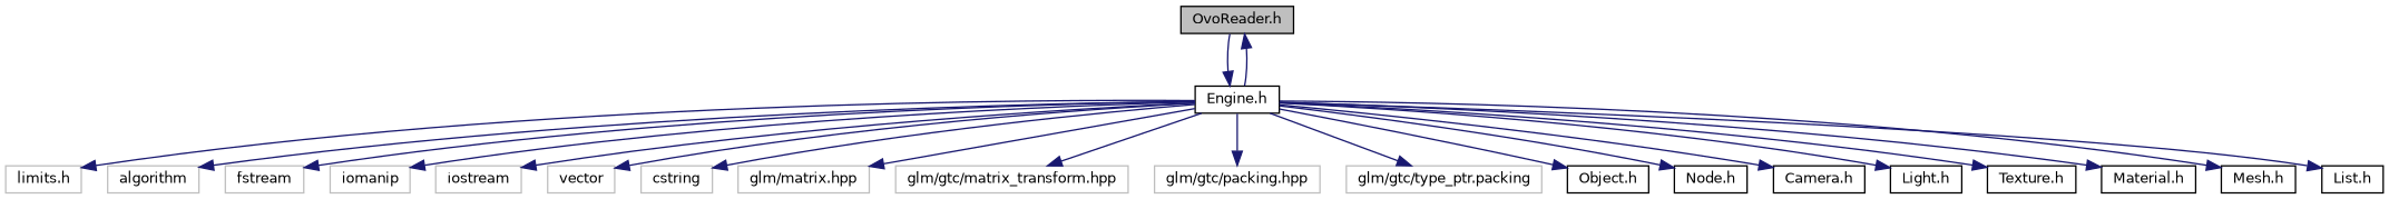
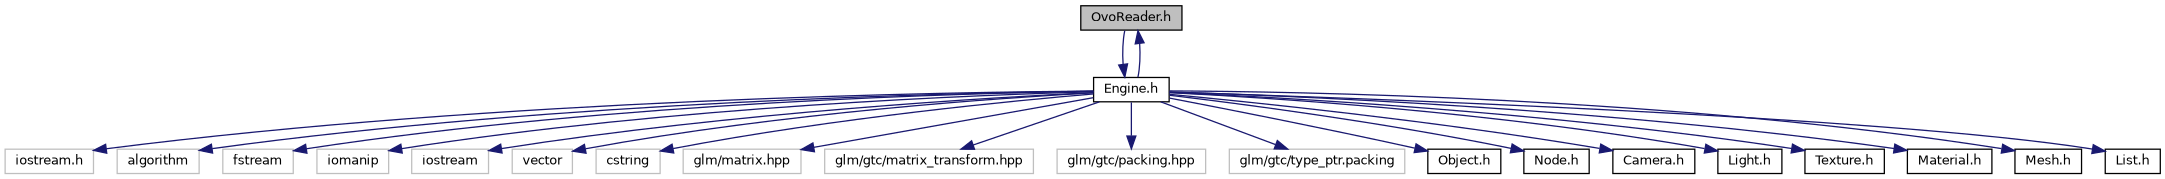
  digraph {
    node [color=grey75 fillcolor=white fontname=Helvetica fontsize=10 shape=record style=filled]
    edge [color=midnightblue fontname=Helvetica fontsize=10 labelfontname=Helvetica labelfontsize=10 style=solid]
    n1 [color=black fillcolor=grey75 fontcolor=black height=0.2 label="OvoReader.h" width=0.4]
    n2 [color=black height=0.2 label="Engine.h" width=0.4]
-   n3 [height=0.2 label="limits.h" width=0.4]
+   n3 [height=0.2 label="iostream.h" width=0.4]
    n4 [height=0.2 label=algorithm width=0.4]
    n5 [height=0.2 label=fstream width=0.4]
    n6 [height=0.2 label=iomanip width=0.4]
    n7 [height=0.2 label=iostream width=0.4]
    n8 [height=0.2 label=vector width=0.4]
    n9 [height=0.2 label=cstring width=0.4]
    n10 [height=0.2 label="glm/matrix.hpp" width=0.4]
    n11 [height=0.2 label="glm/gtc/matrix_transform.hpp" width=0.4]
    n12 [height=0.2 label="glm/gtc/packing.hpp" width=0.4]
    n13 [height=0.2 label="glm/gtc/type_ptr.packing" width=0.4]
    n14 [color=black height=0.2 label="Object.h" width=0.4]
    n15 [color=black height=0.2 label="Node.h" width=0.4]
    n16 [color=black height=0.2 label="Camera.h" width=0.4]
    n17 [color=black height=0.2 label="Light.h" width=0.4]
    n18 [color=black height=0.2 label="Texture.h" width=0.4]
    n19 [color=black height=0.2 label="Material.h" width=0.4]
    n20 [color=black height=0.2 label="Mesh.h" width=0.4]
    n21 [color=black height=0.2 label="List.h" width=0.4]
    n1 -> n2
    n2 -> n1
    n2 -> n3
    n2 -> n4
    n2 -> n5
    n2 -> n6
    n2 -> n7
    n2 -> n8
    n2 -> n9
    n2 -> n10
    n2 -> n11
    n2 -> n12
    n2 -> n13
    n2 -> n14
    n2 -> n15
    n2 -> n16
    n2 -> n17
    n2 -> n18
    n2 -> n19
    n2 -> n20
    n2 -> n21
  }
